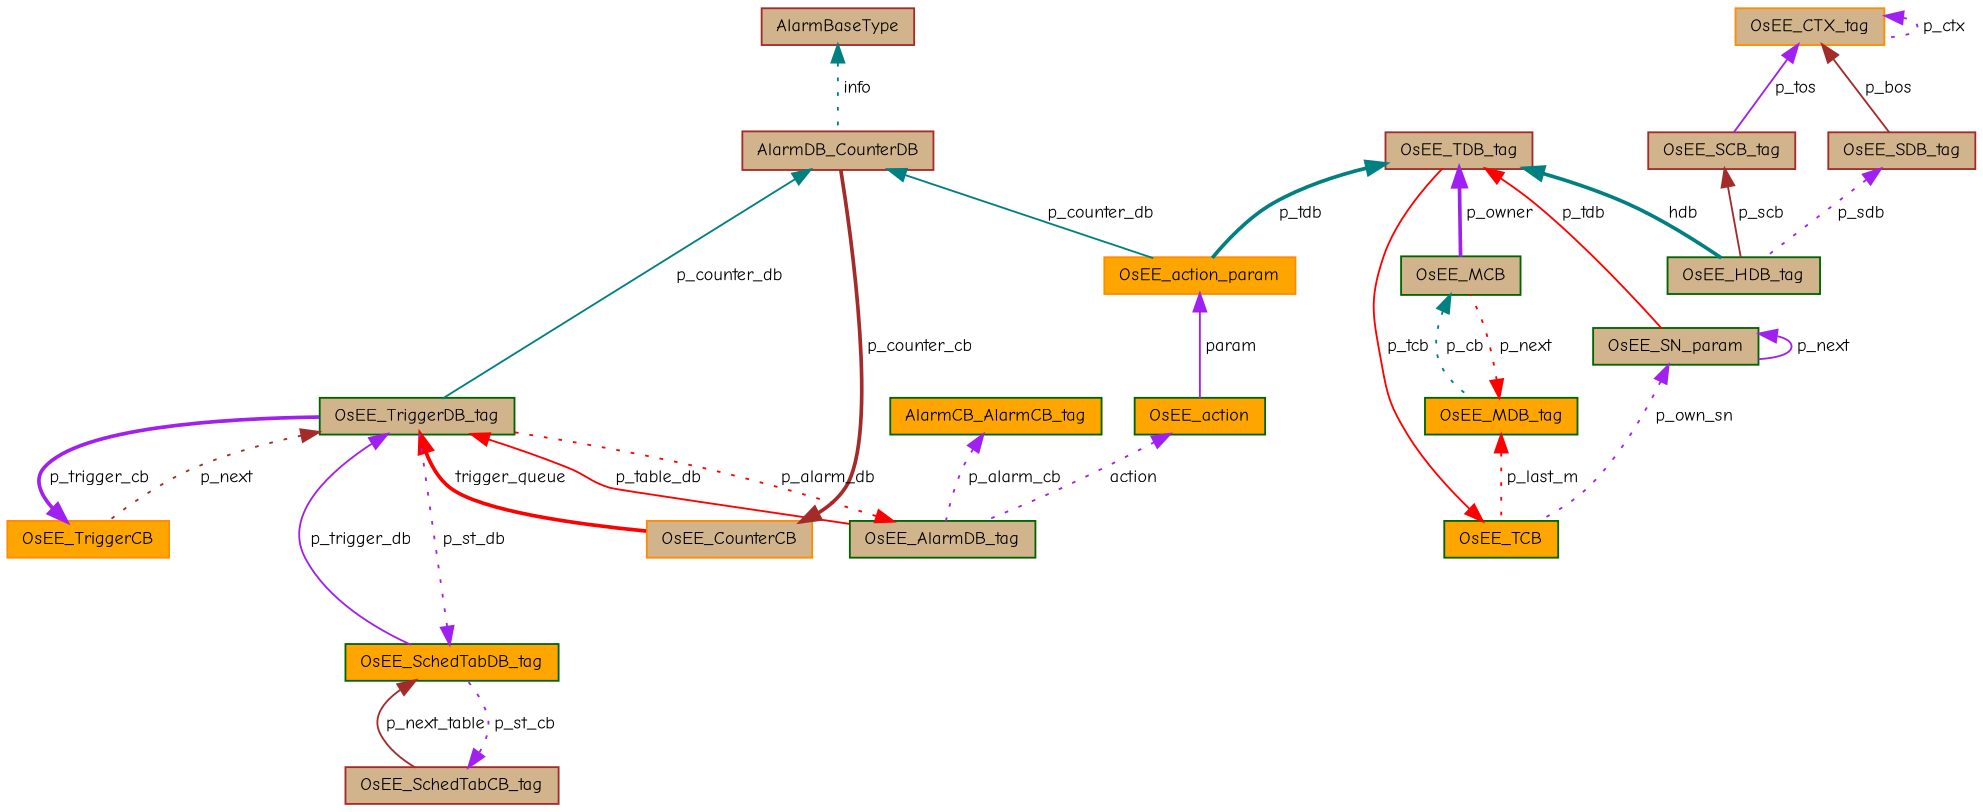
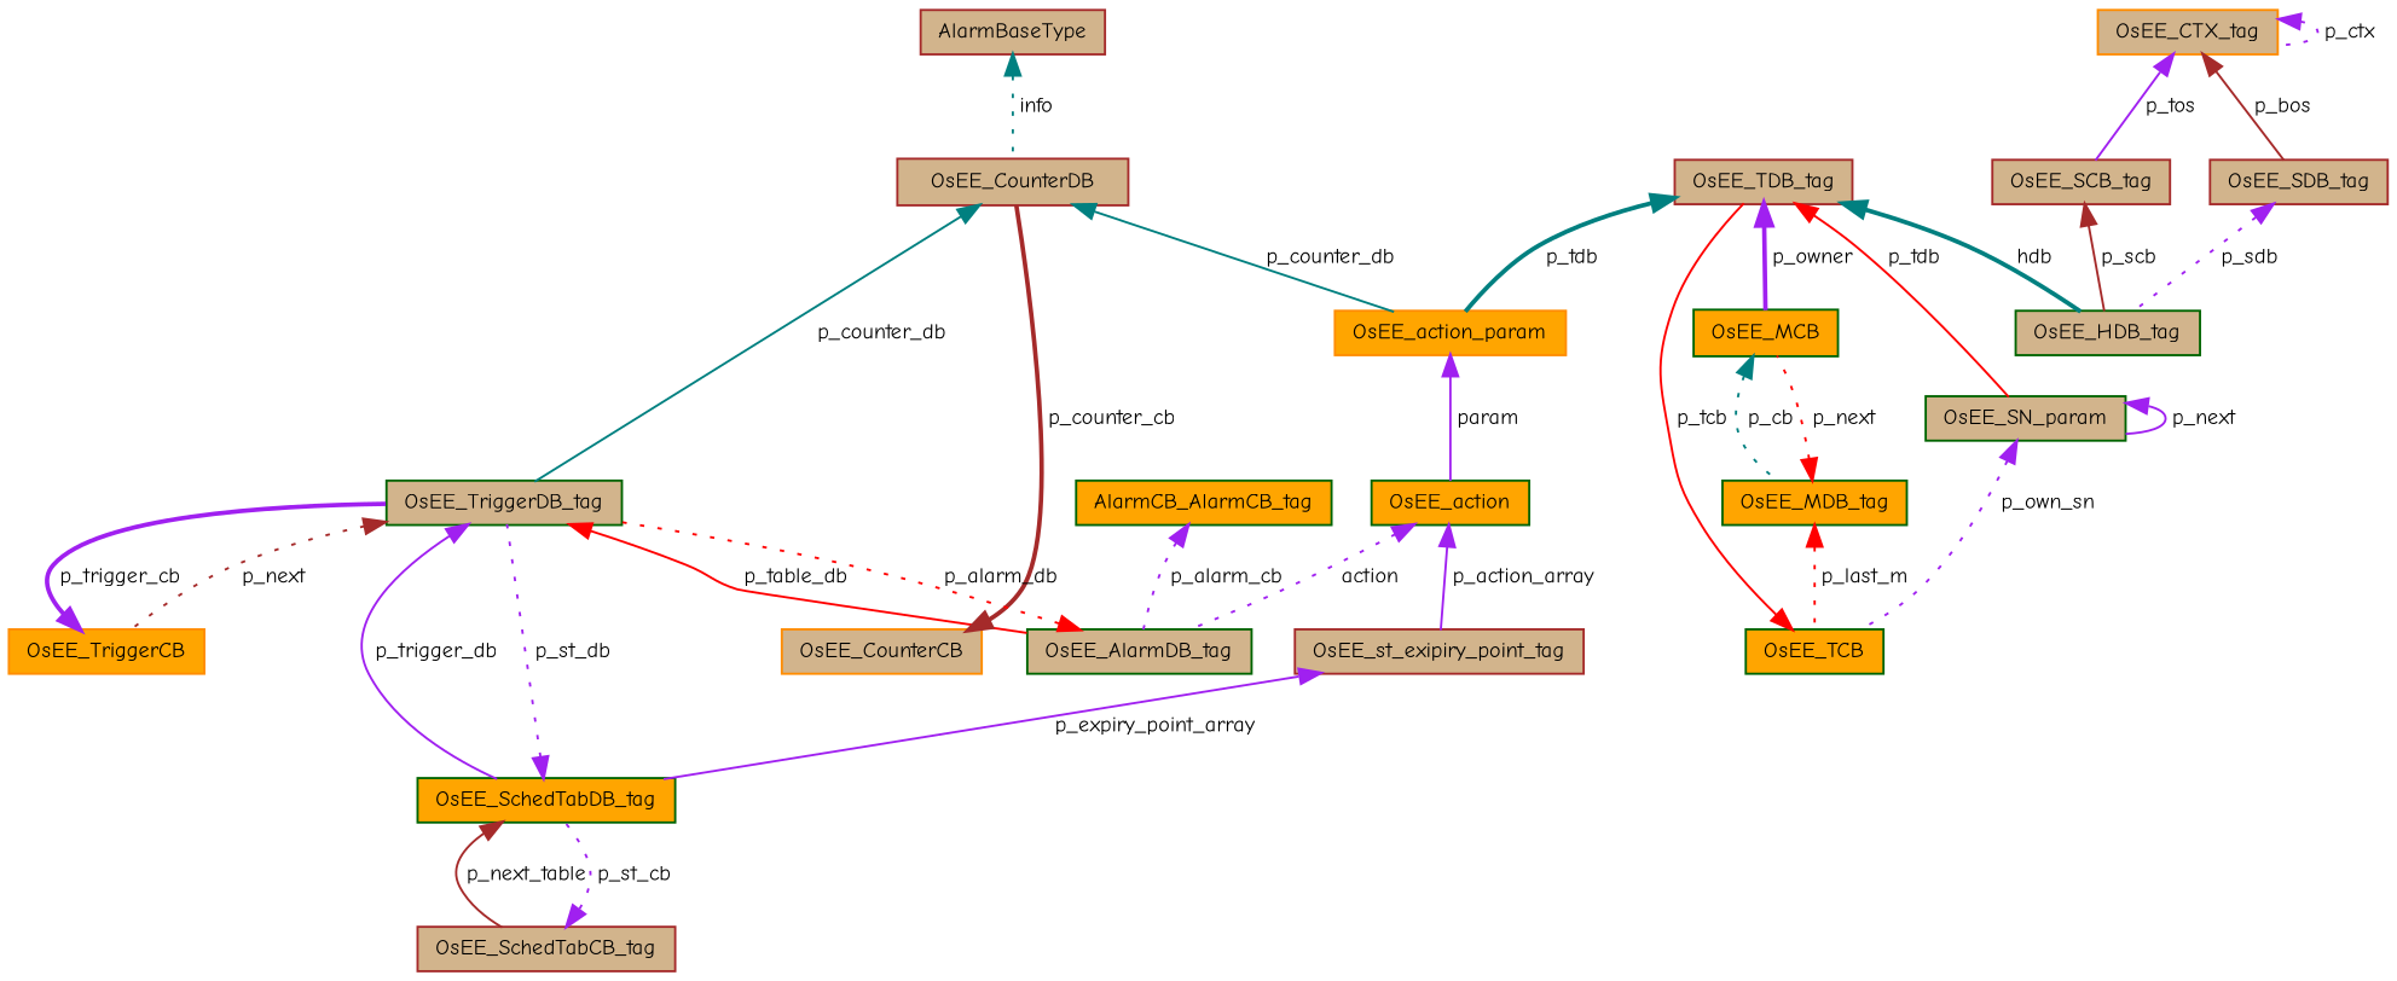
  digraph {
    fontname="Comic Neue"
    node [color=darkgreen fillcolor=tan fontname="Comic Neue" fontsize=10 shape=record style=filled]
    edge [color=purple dir=back fontname="Comic Neue" fontsize=10 labelfontname=Helvetica labelfontsize=10 style=solid]
-   n1 [color=brown fontcolor=black height=0.2 label=AlarmDB_CounterDB width=0.4]
+   n1 [color=brown fontcolor=black height=0.2 label=OsEE_CounterDB width=0.4]
    n2 [height=0.2 label=OsEE_TriggerDB_tag width=0.4]
    n3 [color=darkorange fillcolor=orange height=0.2 label=OsEE_action_param width=0.4]
    n4 [color=darkorange height=0.2 label=OsEE_CounterCB width=0.4]
    n5 [color=darkorange fillcolor=orange height=0.2 label=OsEE_TriggerCB width=0.4]
    n6 [fillcolor=orange height=0.2 label=OsEE_SchedTabDB_tag width=0.4]
    n7 [height=0.2 label=OsEE_AlarmDB_tag width=0.4]
    n8 [fillcolor=orange height=0.2 label=OsEE_action width=0.4]
    n9 [color=brown height=0.2 label=AlarmBaseType width=0.4]
    n10 [color=brown height=0.2 label=OsEE_SchedTabCB_tag width=0.4]
+   n11 [color=brown height=0.2 label=OsEE_st_exipiry_point_tag width=0.4]
    n12 [color=brown height=0.2 label=OsEE_TDB_tag width=0.4]
    n13 [height=0.2 label=OsEE_SN_param width=0.4]
-   n14 [height=0.2 label=OsEE_MCB width=0.4]
+   n14 [fillcolor=orange height=0.2 label=OsEE_MCB width=0.4]
    n15 [height=0.2 label=OsEE_HDB_tag width=0.4]
    n16 [fillcolor=orange height=0.2 label=OsEE_TCB width=0.4]
    n17 [fillcolor=orange height=0.2 label=OsEE_MDB_tag width=0.4]
    n18 [color=brown height=0.2 label=OsEE_SCB_tag width=0.4]
    n19 [color=darkorange height=0.2 label=OsEE_CTX_tag width=0.4]
    n20 [color=brown height=0.2 label=OsEE_SDB_tag width=0.4]
    n21 [fillcolor=orange height=0.2 label=AlarmCB_AlarmCB_tag width=0.4]
    n1 -> n2 [color=teal label=" p_counter_db"]
    n1 -> n3 [color=teal label=" p_counter_db"]
-   n2 -> n4 [color=red label=" trigger_queue" style=bold]
    n2 -> n5 [color=brown label=" p_next" style=dotted]
    n2 -> n6 [label=" p_trigger_db"]
    n2 -> n7 [color=red label=" p_table_db"]
    n3 -> n8 [label=" param"]
    n4 -> n1 [color=brown label=" p_counter_cb" style=bold]
    n5 -> n2 [label=" p_trigger_cb" style=bold]
    n6 -> n2 [label=" p_st_db" style=dotted]
    n6 -> n10 [color=brown label=" p_next_table"]
    n7 -> n2 [color=red label=" p_alarm_db" style=dotted]
    n8 -> n7 [label=" action" style=dotted]
+   n8 -> n11 [label=" p_action_array"]
    n9 -> n1 [color=teal label=" info" style=dotted]
    n10 -> n6 [label=" p_st_cb" style=dotted]
+   n11 -> n6 [label=" p_expiry_point_array"]
    n12 -> n3 [color=teal label=" p_tdb" style=bold]
    n12 -> n13 [color=red label=" p_tdb"]
    n12 -> n14 [label=" p_owner" style=bold]
    n12 -> n15 [color=teal label=" hdb" style=bold]
    n13 -> n13 [label=" p_next"]
    n13 -> n16 [label=" p_own_sn" style=dotted]
    n14 -> n17 [color=teal label=" p_cb" style=dotted]
    n16 -> n12 [color=red label=" p_tcb"]
    n17 -> n14 [color=red label=" p_next" style=dotted]
    n17 -> n16 [color=red label=" p_last_m" style=dotted]
    n18 -> n15 [color=brown label=" p_scb"]
    n19 -> n18 [label=" p_tos"]
    n19 -> n19 [label=" p_ctx" style=dotted]
    n19 -> n20 [color=brown label=" p_bos"]
    n20 -> n15 [label=" p_sdb" style=dotted]
    n21 -> n7 [label=" p_alarm_cb" style=dotted]
  }
